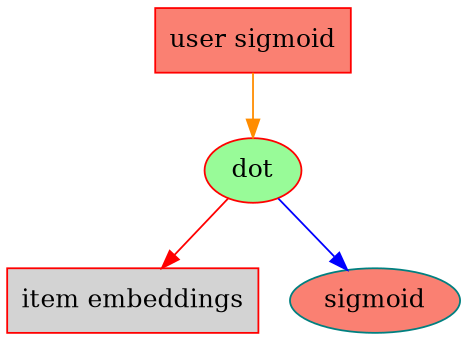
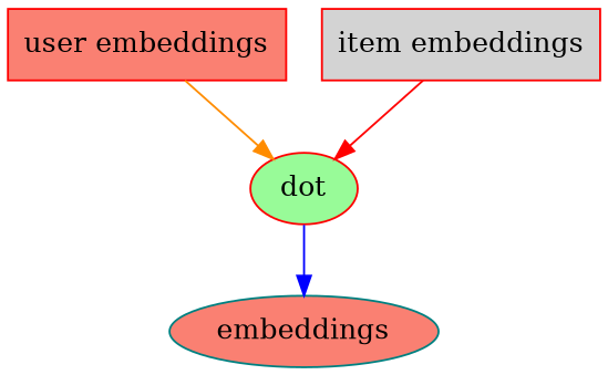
  digraph {
    rankdir=TB
    splines=line
    node [color=red fillcolor=salmon fixedsize=false style="solid,filled"]
-   n1 [label="user sigmoid" shape=record]
+   n1 [label="user embeddings" shape=record]
    n2 [fillcolor=lightgrey label="item embeddings" shape=record]
    dot [fillcolor=palegreen style=filled]
-   sigmoid [color=teal style=filled]
+   sigmoid [color=teal style=filled label=embeddings]
    subgraph sub_1 {
      n1
      n2
    }
    subgraph sub_2 {
      dot
      sigmoid
    }
    n1 -> dot [color=darkorange]
-   dot -> n2 [color=red]
+   n2 -> dot [color=red]
    dot -> sigmoid [color=blue]
  }
